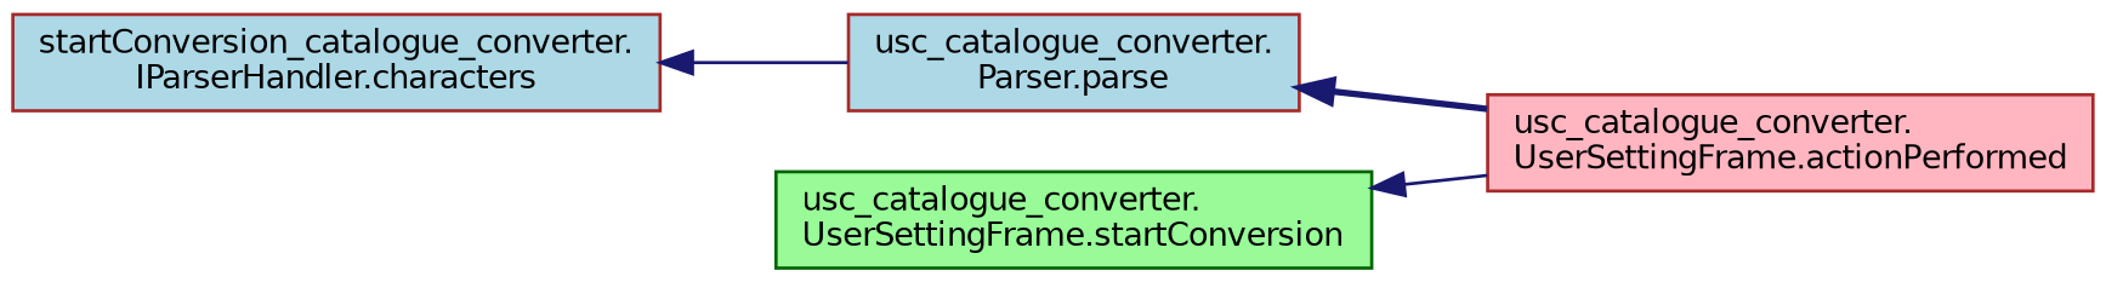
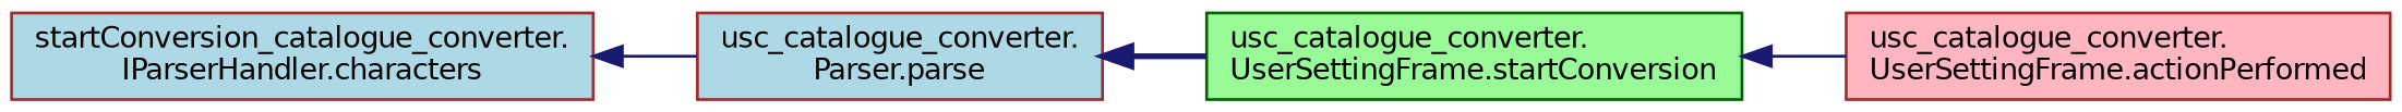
  digraph {
    rankdir=LR
    node [color=brown fillcolor=lightblue fontname=Helvetica fontsize=10 shape=record style=filled]
    edge [color=midnightblue dir=back fontname=Helvetica fontsize=10 labelfontname=Helvetica labelfontsize=10 style=solid]
    n1 [fontcolor=black height=0.2 label="startConversion_catalogue_converter.\lIParserHandler.characters" width=0.4]
    n2 [height=0.2 label="usc_catalogue_converter.\lParser.parse" width=0.4]
    n3 [color=darkgreen fillcolor=palegreen height=0.2 label="usc_catalogue_converter.\lUserSettingFrame.startConversion" width=0.4]
    n4 [fillcolor=lightpink height=0.2 label="usc_catalogue_converter.\lUserSettingFrame.actionPerformed" width=0.4]
    n1 -> n2
-   n2 -> n4 [style=bold]
+   n2 -> n3 [style=bold]
    n3 -> n4
  }
